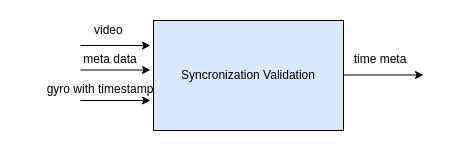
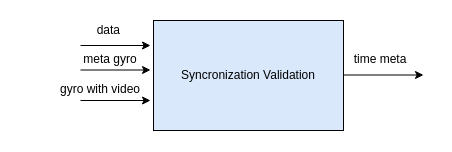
  <mxCell id="0" />
  <mxCell id="1" parent="0" />
  <mxCell id="2" value="Syncronization Validation" style="rounded=0;whiteSpace=wrap;html=1;fillColor=#dae8fc;" vertex="1" parent="1"><mxGeometry x="153" y="20" width="190" height="110" as="geometry" /></mxCell>
  <mxCell id="3" value="" style="endArrow=classic;html=1;" edge="1" parent="1"><mxGeometry width="50" height="50" relative="1" as="geometry"><mxPoint x="80" y="45" as="sourcePoint" /><mxPoint x="150" y="45" as="targetPoint" /></mxGeometry></mxCell>
- <mxCell id="4" value="video&amp;nbsp;" style="text;html=1;strokeColor=none;fillColor=none;align=center;verticalAlign=middle;whiteSpace=wrap;rounded=0;" vertex="1" parent="1"><mxGeometry x="90" y="20" width="40" height="20" as="geometry" /></mxCell>
+ <mxCell id="4" value="data&amp;nbsp;" style="text;html=1;strokeColor=none;fillColor=none;align=center;verticalAlign=middle;whiteSpace=wrap;rounded=0;" vertex="1" parent="1"><mxGeometry x="90" y="20" width="40" height="20" as="geometry" /></mxCell>
  <mxCell id="5" value="" style="endArrow=classic;html=1;" edge="1" parent="1"><mxGeometry width="50" height="50" relative="1" as="geometry"><mxPoint x="80" y="69.5" as="sourcePoint" /><mxPoint x="150" y="69.5" as="targetPoint" /></mxGeometry></mxCell>
- <mxCell id="6" value="meta data" style="text;html=1;strokeColor=none;fillColor=none;align=center;verticalAlign=middle;whiteSpace=wrap;rounded=0;" vertex="1" parent="1"><mxGeometry x="70" y="49" width="80" height="20" as="geometry" /></mxCell>
+ <mxCell id="6" value="meta gyro" style="text;html=1;strokeColor=none;fillColor=none;align=center;verticalAlign=middle;whiteSpace=wrap;rounded=0;" vertex="1" parent="1"><mxGeometry x="70" y="49" width="80" height="20" as="geometry" /></mxCell>
  <mxCell id="7" value="" style="endArrow=classic;html=1;" edge="1" parent="1"><mxGeometry width="50" height="50" relative="1" as="geometry"><mxPoint x="80" y="100" as="sourcePoint" /><mxPoint x="150" y="100" as="targetPoint" /></mxGeometry></mxCell>
- <mxCell id="8" value="gyro with timestamp" style="text;html=1;strokeColor=none;fillColor=none;align=center;verticalAlign=middle;whiteSpace=wrap;rounded=0;" vertex="1" parent="1"><mxGeometry x="20" y="79" width="160" height="20" as="geometry" /></mxCell>
+ <mxCell id="8" value="gyro with video" style="text;html=1;strokeColor=none;fillColor=none;align=center;verticalAlign=middle;whiteSpace=wrap;rounded=0;" vertex="1" parent="1"><mxGeometry x="20" y="79" width="160" height="20" as="geometry" /></mxCell>
  <mxCell id="9" value="" style="endArrow=classic;html=1;" edge="1" parent="1"><mxGeometry width="50" height="50" relative="1" as="geometry"><mxPoint x="343" y="74.5" as="sourcePoint" /><mxPoint x="423" y="74.5" as="targetPoint" /></mxGeometry></mxCell>
  <mxCell id="10" value="time meta" style="text;html=1;strokeColor=none;fillColor=none;align=center;verticalAlign=middle;whiteSpace=wrap;rounded=0;" vertex="1" parent="1"><mxGeometry x="330" y="49" width="100" height="20" as="geometry" /></mxCell>
